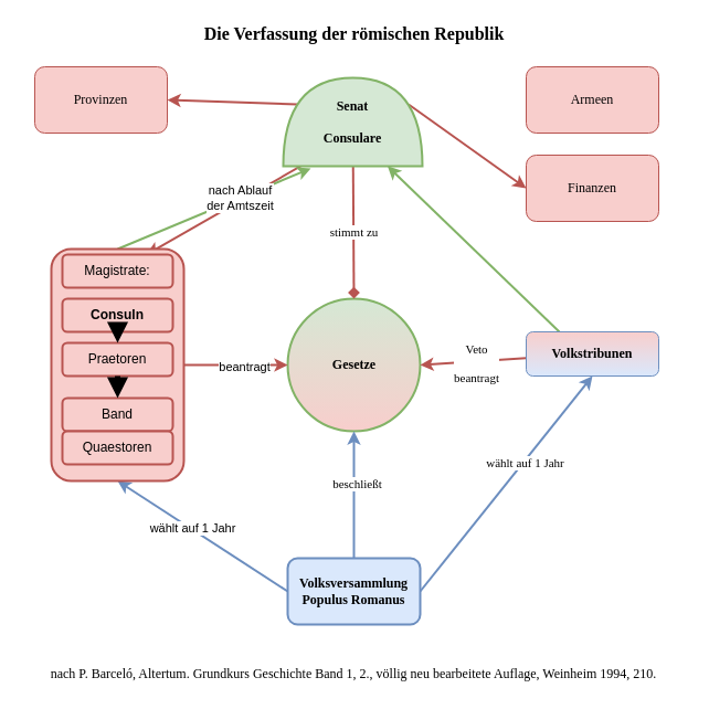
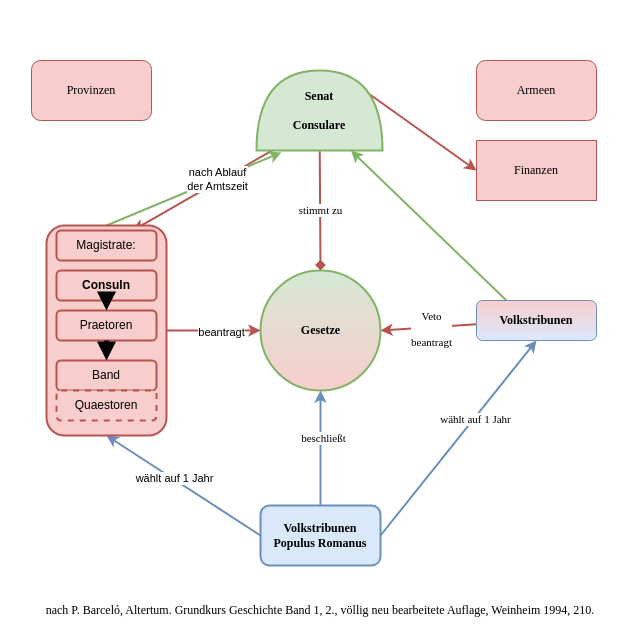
  <mxCell id="0" />
  <mxCell id="1" parent="0" />
- <mxCell id="2" value="&lt;font style=&quot;font-size: 16px&quot;&gt;&lt;b&gt;&lt;font style=&quot;font-size: 16px&quot; face=&quot;Cardo&quot;&gt;Die Verfassung der römischen Republik&lt;/font&gt;&lt;/b&gt;&lt;/font&gt;" style="text;html=1;strokeColor=none;fillColor=none;align=center;verticalAlign=middle;rounded=0;horizontal=1;" vertex="1" parent="1"><mxGeometry x="155" y="20" width="330" height="20" as="geometry" /></mxCell>
  <mxCell id="3" value="&lt;b&gt;&lt;font face=&quot;Cardo&quot;&gt;Gesetze&lt;/font&gt;&lt;/b&gt;" style="ellipse;html=1;aspect=fixed;strokeWidth=2;fillColor=#d5e8d4;strokeColor=#82b366;gradientColor=#F8CeCC;" vertex="1" parent="1"><mxGeometry x="260" y="270" width="120" height="120" as="geometry" /></mxCell>
  <mxCell id="4" value="&lt;font face=&quot;Cardo&quot;&gt;stimmt zu&lt;br&gt;&lt;/font&gt;" style="rounded=0;orthogonalLoop=1;jettySize=auto;html=1;entryX=0.5;entryY=0;entryDx=0;entryDy=0;strokeWidth=2;fillColor=#f8cecc;strokeColor=#b85450;endArrow=diamond;" edge="1" parent="1" source="8" target="3"><mxGeometry relative="1" as="geometry" /></mxCell>
  <mxCell id="5" style="orthogonalLoop=1;jettySize=auto;html=1;exitX=0.7;exitY=0.9;exitDx=0;exitDy=0;exitPerimeter=0;startArrow=none;startFill=0;endArrow=classic;endFill=1;strokeColor=#b85450;rounded=0;strokeWidth=2;fillColor=#f8cecc;" edge="1" parent="1" source="8" target="29"><mxGeometry relative="1" as="geometry" /></mxCell>
  <mxCell id="6" style="edgeStyle=none;rounded=0;orthogonalLoop=1;jettySize=auto;html=1;exitX=0.7;exitY=0.9;exitDx=0;exitDy=0;exitPerimeter=0;entryX=0;entryY=0.5;entryDx=0;entryDy=0;startArrow=none;startFill=0;endArrow=classic;endFill=1;strokeColor=#b85450;fillColor=#f8cecc;strokeWidth=2;" edge="1" parent="1" source="8" target="21"><mxGeometry relative="1" as="geometry" /></mxCell>
- <mxCell id="7" style="edgeStyle=none;rounded=0;orthogonalLoop=1;jettySize=auto;html=1;exitX=0.7;exitY=0.1;exitDx=0;exitDy=0;exitPerimeter=0;entryX=1;entryY=0.5;entryDx=0;entryDy=0;startArrow=none;startFill=0;endArrow=classic;endFill=1;strokeColor=#b85450;fillColor=#f8cecc;strokeWidth=2;" edge="1" parent="1" source="8" target="22"><mxGeometry relative="1" as="geometry" /></mxCell>
  <mxCell id="8" value="&lt;div&gt;&lt;b&gt;&lt;font face=&quot;Cardo&quot;&gt;Senat&lt;/font&gt;&lt;/b&gt;&lt;/div&gt;&lt;div&gt;&lt;b&gt;&lt;font face=&quot;Cardo&quot;&gt;&lt;br&gt;&lt;/font&gt;&lt;/b&gt;&lt;/div&gt;&lt;div&gt;&lt;b&gt;&lt;font face=&quot;Cardo&quot;&gt;Consulare&lt;br&gt;&lt;/font&gt;&lt;/b&gt;&lt;/div&gt;" style="shape=or;whiteSpace=wrap;html=1;direction=north;strokeWidth=2;fillColor=#d5e8d4;strokeColor=#82b366;" vertex="1" parent="1"><mxGeometry x="256" y="70" width="126" height="80" as="geometry" /></mxCell>
  <mxCell id="9" style="rounded=0;orthogonalLoop=1;jettySize=auto;html=1;entryX=0.5;entryY=1;entryDx=0;entryDy=0;fillColor=#dae8fc;strokeColor=#6c8ebf;strokeWidth=2;" edge="1" parent="1" source="15" target="3"><mxGeometry relative="1" as="geometry" /></mxCell>
  <mxCell id="10" value="&lt;font face=&quot;Cardo&quot;&gt;beschließt&lt;/font&gt;" style="edgeLabel;html=1;align=center;verticalAlign=middle;resizable=0;points=[];" vertex="1" connectable="0" parent="9"><mxGeometry x="0.183" y="-2" relative="1" as="geometry"><mxPoint as="offset" /></mxGeometry></mxCell>
  <mxCell id="11" style="edgeStyle=none;rounded=0;orthogonalLoop=1;jettySize=auto;html=1;exitX=1;exitY=0.5;exitDx=0;exitDy=0;entryX=0.5;entryY=1;entryDx=0;entryDy=0;startArrow=none;startFill=0;endArrow=classic;endFill=1;strokeColor=#6c8ebf;fillColor=#dae8fc;strokeWidth=2;" edge="1" parent="1" source="15" target="19"><mxGeometry relative="1" as="geometry" /></mxCell>
  <mxCell id="12" value="&lt;font face=&quot;Cardo&quot;&gt;wählt auf 1 Jahr&lt;br&gt;&lt;/font&gt;" style="edgeLabel;html=1;align=center;verticalAlign=middle;resizable=0;points=[];" vertex="1" connectable="0" parent="11"><mxGeometry x="0.192" relative="1" as="geometry"><mxPoint x="1" as="offset" /></mxGeometry></mxCell>
  <mxCell id="13" style="edgeStyle=none;rounded=0;orthogonalLoop=1;jettySize=auto;html=1;exitX=0;exitY=0.5;exitDx=0;exitDy=0;entryX=0.5;entryY=1;entryDx=0;entryDy=0;startArrow=none;startFill=0;endArrow=classic;endFill=1;strokeColor=#6c8ebf;strokeWidth=2;fillColor=#dae8fc;" edge="1" parent="1" source="15" target="28"><mxGeometry relative="1" as="geometry" /></mxCell>
  <mxCell id="14" value="wählt auf 1 Jahr" style="edgeLabel;html=1;align=center;verticalAlign=middle;resizable=0;points=[];" vertex="1" connectable="0" parent="13"><mxGeometry x="0.128" y="-1" relative="1" as="geometry"><mxPoint as="offset" /></mxGeometry></mxCell>
- <mxCell id="15" value="&lt;div&gt;&lt;b&gt;&lt;font face=&quot;Cardo&quot;&gt;Volksversammlung&lt;/font&gt;&lt;/b&gt;&lt;/div&gt;&lt;div&gt;&lt;b&gt;&lt;font face=&quot;Cardo&quot;&gt;Populus Romanus&lt;br&gt;&lt;/font&gt;&lt;/b&gt;&lt;/div&gt;" style="rounded=1;whiteSpace=wrap;html=1;strokeWidth=2;fillColor=#dae8fc;strokeColor=#6c8ebf;" vertex="1" parent="1"><mxGeometry x="260" y="505" width="120" height="60" as="geometry" /></mxCell>
+ <mxCell id="15" value="&lt;div&gt;&lt;b&gt;&lt;font face=&quot;Cardo&quot;&gt;Volkstribunen&lt;/font&gt;&lt;/b&gt;&lt;/div&gt;&lt;div&gt;&lt;b&gt;&lt;font face=&quot;Cardo&quot;&gt;Populus Romanus&lt;br&gt;&lt;/font&gt;&lt;/b&gt;&lt;/div&gt;" style="rounded=1;whiteSpace=wrap;html=1;strokeWidth=2;fillColor=#dae8fc;strokeColor=#6c8ebf;" vertex="1" parent="1"><mxGeometry x="260" y="505" width="120" height="60" as="geometry" /></mxCell>
  <mxCell id="16" style="rounded=0;orthogonalLoop=1;jettySize=auto;html=1;entryX=1;entryY=0.5;entryDx=0;entryDy=0;endArrow=classic;endFill=1;startArrow=none;startFill=0;strokeWidth=2;fillColor=#f8cecc;strokeColor=#b85450;" edge="1" parent="1" source="19" target="3"><mxGeometry relative="1" as="geometry" /></mxCell>
  <mxCell id="17" value="&lt;div&gt;&lt;font face=&quot;Cardo&quot;&gt;Veto&lt;/font&gt;&lt;/div&gt;&lt;div&gt;&lt;font face=&quot;Cardo&quot;&gt;&lt;br&gt;&lt;/font&gt;&lt;/div&gt;&lt;div&gt;&lt;font face=&quot;Cardo&quot;&gt;beantragt&lt;/font&gt;&lt;/div&gt;" style="edgeLabel;html=1;align=center;verticalAlign=middle;resizable=0;points=[];" vertex="1" connectable="0" parent="16"><mxGeometry x="-0.051" y="2" relative="1" as="geometry"><mxPoint as="offset" /></mxGeometry></mxCell>
  <mxCell id="18" style="orthogonalLoop=1;jettySize=auto;html=1;exitX=0.25;exitY=0;exitDx=0;exitDy=0;entryX=0;entryY=0.75;entryDx=0;entryDy=0;entryPerimeter=0;startArrow=none;startFill=0;endArrow=classic;endFill=1;strokeColor=#82b366;fillColor=#d5e8d4;strokeWidth=2;" edge="1" parent="1" source="19" target="8"><mxGeometry relative="1" as="geometry" /></mxCell>
  <mxCell id="19" value="&lt;b&gt;&lt;font face=&quot;Cardo&quot;&gt;Volkstribunen&lt;/font&gt;&lt;/b&gt;" style="rounded=1;whiteSpace=wrap;html=1;strokeColor=#6c8ebf;gradientColor=#DAE8FC;fillColor=#F8CECC;" vertex="1" parent="1"><mxGeometry x="476" y="300" width="120" height="40" as="geometry" /></mxCell>
  <mxCell id="20" value="&lt;div&gt;&lt;font face=&quot;Cardo&quot;&gt;Armeen&lt;/font&gt;&lt;/div&gt;" style="rounded=1;whiteSpace=wrap;html=1;fillColor=#f8cecc;strokeColor=#b85450;" vertex="1" parent="1"><mxGeometry x="476" y="60" width="120" height="60" as="geometry" /></mxCell>
- <mxCell id="21" value="&lt;font face=&quot;Cardo&quot;&gt;Finanzen&lt;/font&gt;" style="rounded=1;whiteSpace=wrap;html=1;fillColor=#f8cecc;strokeColor=#b85450;" vertex="1" parent="1"><mxGeometry x="476" y="140" width="120" height="60" as="geometry" /></mxCell>
+ <mxCell id="21" value="&lt;font face=&quot;Cardo&quot;&gt;Finanzen&lt;/font&gt;" style="whiteSpace=wrap;html=1;fillColor=#f8cecc;strokeColor=#b85450;rounded=0;" vertex="1" parent="1"><mxGeometry x="476" y="140" width="120" height="60" as="geometry" /></mxCell>
  <mxCell id="22" value="&lt;font face=&quot;Cardo&quot;&gt;Provinzen&lt;/font&gt;" style="rounded=1;whiteSpace=wrap;html=1;fillColor=#f8cecc;strokeColor=#b85450;" vertex="1" parent="1"><mxGeometry x="31" y="60" width="120" height="60" as="geometry" /></mxCell>
  <mxCell id="23" style="edgeStyle=none;rounded=0;orthogonalLoop=1;jettySize=auto;html=1;exitX=1;exitY=0.5;exitDx=0;exitDy=0;entryX=0;entryY=0.5;entryDx=0;entryDy=0;startArrow=none;startFill=0;endArrow=classic;endFill=1;strokeColor=#b85450;strokeWidth=2;fillColor=#f8cecc;" edge="1" parent="1" source="28" target="3"><mxGeometry relative="1" as="geometry" /></mxCell>
  <mxCell id="24" value="beantragt" style="edgeLabel;html=1;align=center;verticalAlign=middle;resizable=0;points=[];" vertex="1" connectable="0" parent="23"><mxGeometry x="0.159" y="-1" relative="1" as="geometry"><mxPoint as="offset" /></mxGeometry></mxCell>
  <mxCell id="25" style="edgeStyle=none;rounded=0;orthogonalLoop=1;jettySize=auto;html=1;exitX=0.5;exitY=0;exitDx=0;exitDy=0;entryX=-0.025;entryY=0.198;entryDx=0;entryDy=0;entryPerimeter=0;startArrow=none;startFill=0;endArrow=classic;endFill=1;strokeColor=#82b366;strokeWidth=2;fillColor=#d5e8d4;" edge="1" parent="1" source="28" target="8"><mxGeometry relative="1" as="geometry" /></mxCell>
  <mxCell id="26" value="&lt;div&gt;nach Ablauf &lt;br&gt;&lt;/div&gt;&lt;div&gt;der Amtszeit&lt;/div&gt;" style="edgeLabel;html=1;align=center;verticalAlign=middle;resizable=0;points=[];" vertex="1" connectable="0" parent="25"><mxGeometry x="0.269" relative="1" as="geometry"><mxPoint as="offset" /></mxGeometry></mxCell>
  <mxCell id="27" value="" style="group;fillColor=#f8cecc;strokeColor=#b85450;rounded=1;" vertex="1" connectable="0" parent="1"><mxGeometry x="46" y="225" width="120" height="210" as="geometry" /></mxCell>
  <mxCell id="28" value="" style="rounded=1;whiteSpace=wrap;html=1;strokeWidth=2;fillColor=#f8cecc;strokeColor=#b85450;" vertex="1" parent="27"><mxGeometry width="120" height="210" as="geometry" /></mxCell>
  <mxCell id="29" value="Magistrate:" style="rounded=1;whiteSpace=wrap;html=1;strokeWidth=2;fillColor=#f8cecc;strokeColor=#b85450;" vertex="1" parent="27"><mxGeometry x="10" y="5" width="100" height="30" as="geometry" /></mxCell>
  <mxCell id="30" value="&lt;b&gt;Consuln&lt;/b&gt;" style="rounded=1;whiteSpace=wrap;html=1;strokeWidth=2;fillColor=#f8cecc;strokeColor=#b85450;" vertex="1" parent="27"><mxGeometry x="10" y="45" width="100" height="30" as="geometry" /></mxCell>
  <mxCell id="31" value="Praetoren" style="rounded=1;whiteSpace=wrap;html=1;strokeWidth=2;fillColor=#f8cecc;strokeColor=#b85450;" vertex="1" parent="27"><mxGeometry x="10" y="85" width="100" height="30" as="geometry" /></mxCell>
  <mxCell id="32" value="Band" style="rounded=1;whiteSpace=wrap;html=1;strokeWidth=2;fillColor=#f8cecc;strokeColor=#b85450;" vertex="1" parent="27"><mxGeometry x="10" y="135" width="100" height="30" as="geometry" /></mxCell>
- <mxCell id="33" value="Quaestoren" style="rounded=1;whiteSpace=wrap;html=1;strokeWidth=2;fillColor=#f8cecc;strokeColor=#b85450;" vertex="1" parent="27"><mxGeometry x="10" y="165" width="100" height="30" as="geometry" /></mxCell>
+ <mxCell id="33" value="Quaestoren" style="rounded=1;whiteSpace=wrap;html=1;strokeWidth=2;fillColor=#f8cecc;strokeColor=#b85450;dashed=1;" vertex="1" parent="27"><mxGeometry x="10" y="165" width="100" height="30" as="geometry" /></mxCell>
  <mxCell id="34" style="edgeStyle=none;rounded=0;orthogonalLoop=1;jettySize=auto;html=1;exitX=0.5;exitY=1;exitDx=0;exitDy=0;startArrow=none;startFill=0;endArrow=block;endFill=1;strokeColor=#000000;strokeWidth=5;" edge="1" parent="27" source="28" target="28"><mxGeometry relative="1" as="geometry" /></mxCell>
  <mxCell id="35" style="edgeStyle=none;rounded=0;orthogonalLoop=1;jettySize=auto;html=1;exitX=0.5;exitY=1;exitDx=0;exitDy=0;entryX=0.5;entryY=0;entryDx=0;entryDy=0;startArrow=none;startFill=0;endArrow=block;endFill=1;strokeColor=#000000;strokeWidth=5;" edge="1" parent="27" source="30" target="31"><mxGeometry relative="1" as="geometry" /></mxCell>
  <mxCell id="36" style="edgeStyle=none;rounded=0;orthogonalLoop=1;jettySize=auto;html=1;exitX=0.5;exitY=1;exitDx=0;exitDy=0;entryX=0.5;entryY=0;entryDx=0;entryDy=0;startArrow=none;startFill=0;endArrow=block;endFill=1;strokeColor=#000000;strokeWidth=5;" edge="1" parent="27" source="31" target="32"><mxGeometry relative="1" as="geometry" /></mxCell>
  <mxCell id="37" value="&lt;font face=&quot;Cardo&quot;&gt;nach P. Barceló, Altertum. Grundkurs Geschichte Band 1, 2., völlig neu bearbeitete Auflage, Weinheim 1994, 210.&lt;/font&gt;" style="text;html=1;strokeColor=none;fillColor=none;align=center;verticalAlign=middle;whiteSpace=wrap;rounded=0;" vertex="1" parent="1"><mxGeometry x="20" y="600" width="600" height="20" as="geometry" /></mxCell>
